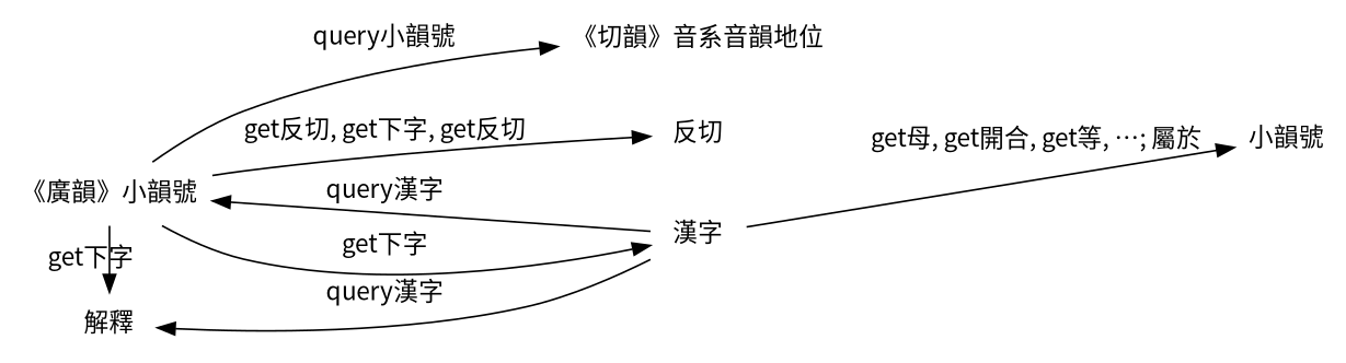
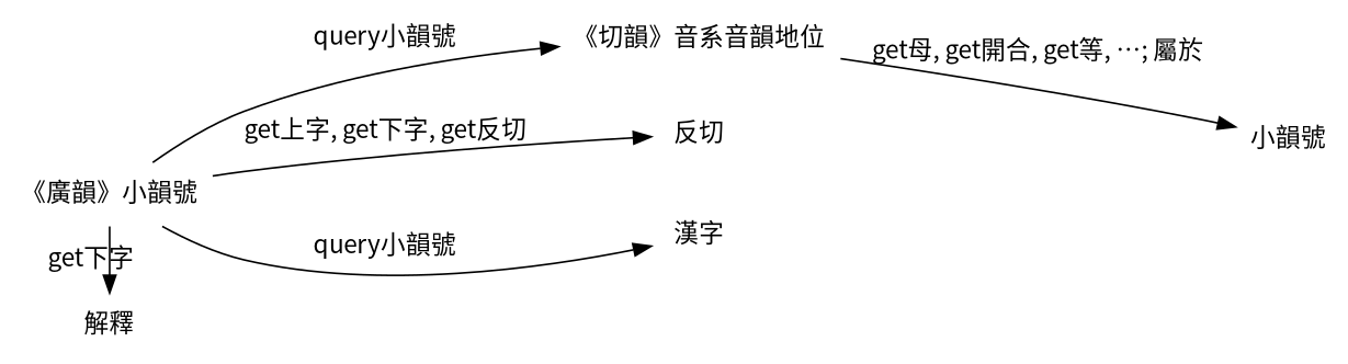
  digraph {
    fontname="Noto Sans CJK HK"
    rankdir=LR
    node [fontname="Noto Sans CJK HK" shape=plaintext]
    edge [fontname="Noto Sans CJK HK"]
    "《廣韻》小韻號"
    "解釋"
    "漢字"
    "反切"
    "《切韻》音系音韻地位"
    n6 [label="小韻號"]
    subgraph sub_1 {
      rank=same
      "《廣韻》小韻號"
      "解釋"
    }
    "《廣韻》小韻號" -> "解釋" [label="get下字"]
-   "《廣韻》小韻號" -> "漢字" [label="get下字"]
-   "《廣韻》小韻號" -> "反切" [label="get反切, get下字, get反切"]
+   "《廣韻》小韻號" -> "漢字" [label="query小韻號"]
+   "《廣韻》小韻號" -> "反切" [label="get上字, get下字, get反切"]
    "《廣韻》小韻號" -> "《切韻》音系音韻地位" [label="query小韻號"]
-   "漢字" -> "《廣韻》小韻號" [label="query漢字"]
-   "漢字" -> "解釋" [label="query漢字"]
-   "漢字" -> n6 [label="get母, get開合, get等, …; 屬於"]
+   "《切韻》音系音韻地位" -> n6 [label="get母, get開合, get等, …; 屬於"]
  }
